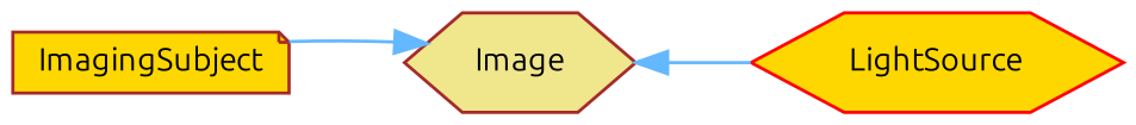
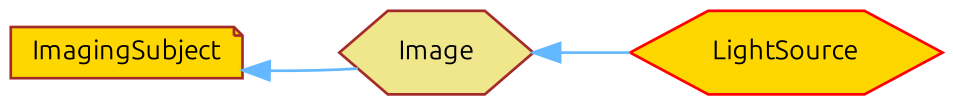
  digraph {
    fontname=Ubuntu
    rankdir=LR
    node [color=brown fillcolor=gold fontname=Ubuntu fontsize=10 shape=hexagon style=filled]
    edge [color=steelblue1 dir=back fontname=Ubuntu fontsize=10 labelfontname=Helvetica labelfontsize=10 style=solid]
    n1 [height=0.2 label=ImagingSubject shape=note width=0.4]
    n2 [fillcolor=khaki height=0.2 label=Image width=0.4]
    n3 [color=red height=0.2 label=LightSource width=0.4]
-   n2 -> n1
+   n1 -> n2
    n2 -> n3
  }
